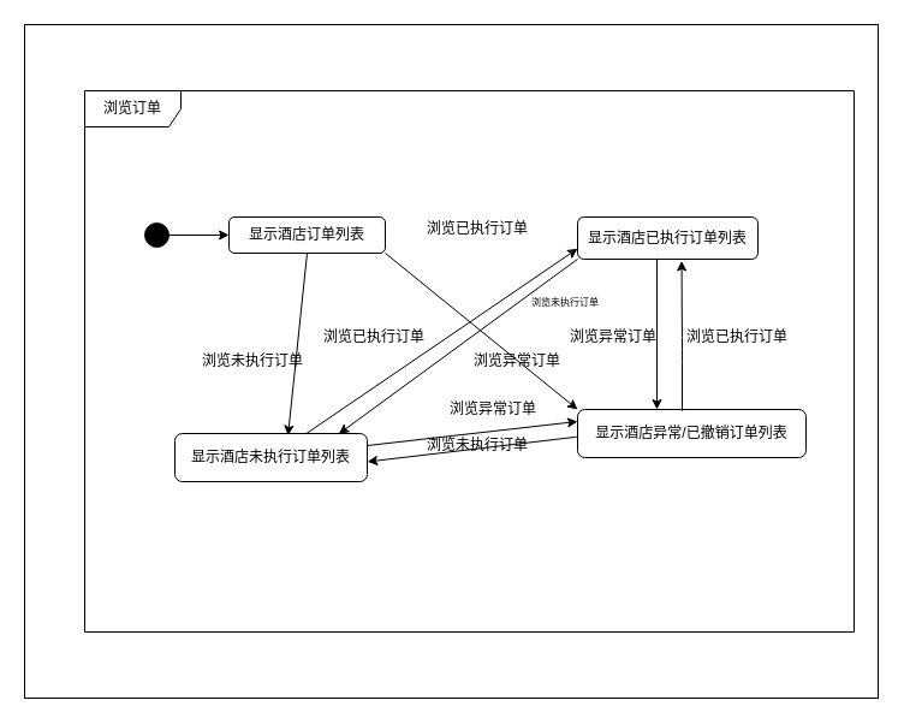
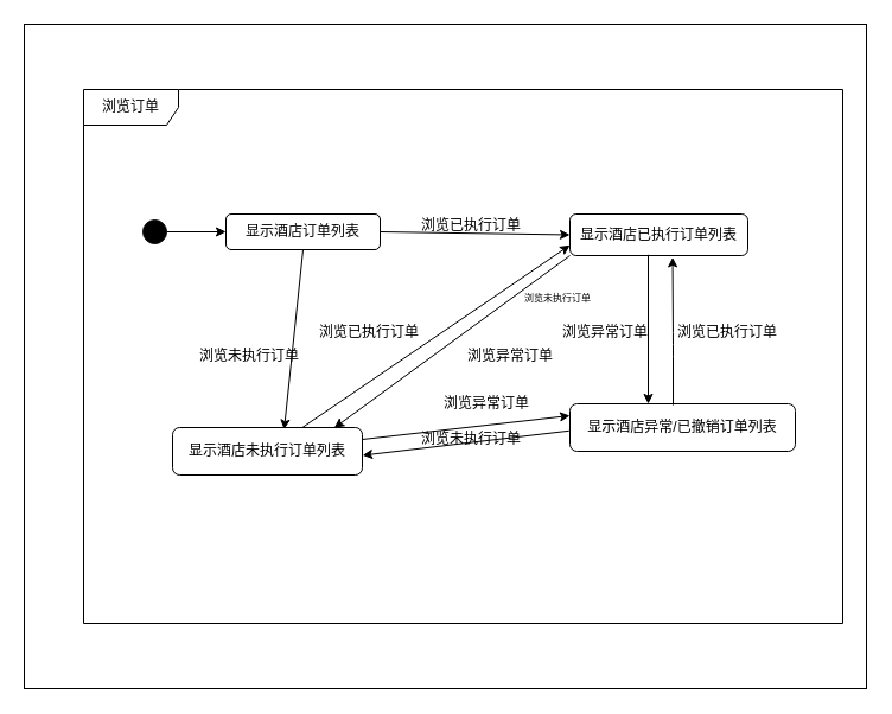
  <mxCell id="0" />
  <mxCell id="1" parent="0" />
  <mxCell id="2" value="" style="rounded=0;whiteSpace=wrap;html=1;" vertex="1" parent="1"><mxGeometry x="20" y="20" width="710" height="560" as="geometry" /></mxCell>
  <mxCell id="3" value="浏览订单" style="shape=umlFrame;whiteSpace=wrap;html=1;width=80;height=30;" vertex="1" parent="1"><mxGeometry x="70" y="75" width="640" height="450" as="geometry" /></mxCell>
  <mxCell id="4" value="" style="ellipse;whiteSpace=wrap;html=1;aspect=fixed;fillColor=#000000;" vertex="1" parent="1"><mxGeometry x="120" y="185" width="20" height="20" as="geometry" /></mxCell>
  <mxCell id="5" value="显示酒店订单列表" style="rounded=1;whiteSpace=wrap;html=1;fillColor=#FFFFFF;" vertex="1" parent="1"><mxGeometry x="190" y="180" width="130" height="30" as="geometry" /></mxCell>
  <mxCell id="6" value="" style="endArrow=classic;html=1;exitX=1;exitY=0.5;exitDx=0;exitDy=0;entryX=0;entryY=0.5;entryDx=0;entryDy=0;" edge="1" parent="1" source="4" target="5"><mxGeometry width="50" height="50" relative="1" as="geometry"><mxPoint x="330" y="370" as="sourcePoint" /><mxPoint x="380" y="320" as="targetPoint" /></mxGeometry></mxCell>
  <mxCell id="7" value="显示酒店已执行订单列表" style="rounded=1;whiteSpace=wrap;html=1;fillColor=#FFFFFF;" vertex="1" parent="1"><mxGeometry x="480" y="180" width="150" height="35" as="geometry" /></mxCell>
  <mxCell id="8" value="显示酒店未执行订单列表" style="rounded=1;whiteSpace=wrap;html=1;fillColor=#FFFFFF;" vertex="1" parent="1"><mxGeometry x="145" y="360" width="160" height="40" as="geometry" /></mxCell>
  <mxCell id="9" value="显示酒店异常/已撤销订单列表" style="rounded=1;whiteSpace=wrap;html=1;fillColor=#FFFFFF;" vertex="1" parent="1"><mxGeometry x="480" y="340" width="190" height="40" as="geometry" /></mxCell>
  <mxCell id="10" style="edgeStyle=orthogonalEdgeStyle;rounded=0;orthogonalLoop=1;jettySize=auto;html=1;exitX=0.5;exitY=1;exitDx=0;exitDy=0;startArrow=classic;startFill=1;endArrow=none;endFill=0;" edge="1" parent="1" source="7" target="7"><mxGeometry relative="1" as="geometry" /></mxCell>
+ <mxCell id="11" value="" style="endArrow=classic;html=1;exitX=1;exitY=0.5;exitDx=0;exitDy=0;entryX=0;entryY=0.5;entryDx=0;entryDy=0;" edge="1" parent="1" source="5" target="7"><mxGeometry width="50" height="50" relative="1" as="geometry"><mxPoint x="330" y="340" as="sourcePoint" /><mxPoint x="380" y="290" as="targetPoint" /></mxGeometry></mxCell>
  <mxCell id="12" value="" style="endArrow=classic;html=1;exitX=0.5;exitY=1;exitDx=0;exitDy=0;entryX=0.588;entryY=0.04;entryDx=0;entryDy=0;entryPerimeter=0;" edge="1" parent="1" source="5" target="8"><mxGeometry width="50" height="50" relative="1" as="geometry"><mxPoint x="330" y="340" as="sourcePoint" /><mxPoint x="380" y="290" as="targetPoint" /></mxGeometry></mxCell>
  <mxCell id="13" value="" style="endArrow=classic;html=1;exitX=1;exitY=0.25;exitDx=0;exitDy=0;entryX=0;entryY=0.25;entryDx=0;entryDy=0;" edge="1" parent="1" source="8" target="9"><mxGeometry width="50" height="50" relative="1" as="geometry"><mxPoint x="330" y="340" as="sourcePoint" /><mxPoint x="380" y="290" as="targetPoint" /></mxGeometry></mxCell>
  <mxCell id="14" value="" style="endArrow=classic;html=1;exitX=0.44;exitY=0.98;exitDx=0;exitDy=0;exitPerimeter=0;" edge="1" parent="1" source="7"><mxGeometry width="50" height="50" relative="1" as="geometry"><mxPoint x="330" y="340" as="sourcePoint" /><mxPoint x="546" y="340" as="targetPoint" /></mxGeometry></mxCell>
  <mxCell id="15" value="" style="endArrow=classic;html=1;entryX=0.577;entryY=1.041;entryDx=0;entryDy=0;entryPerimeter=0;exitX=0.458;exitY=0.027;exitDx=0;exitDy=0;exitPerimeter=0;" edge="1" parent="1" source="9" target="7"><mxGeometry width="50" height="50" relative="1" as="geometry"><mxPoint x="330" y="340" as="sourcePoint" /><mxPoint x="380" y="290" as="targetPoint" /><Array as="points"><mxPoint x="567" y="290" /></Array></mxGeometry></mxCell>
- <mxCell id="16" value="" style="endArrow=classic;html=1;exitX=1;exitY=1;exitDx=0;exitDy=0;entryX=0;entryY=0;entryDx=0;entryDy=0;" edge="1" parent="1" source="5" target="9"><mxGeometry width="50" height="50" relative="1" as="geometry"><mxPoint x="340" y="360" as="sourcePoint" /><mxPoint x="390" y="310" as="targetPoint" /></mxGeometry></mxCell>
  <mxCell id="17" value="" style="endArrow=classic;html=1;entryX=1.001;entryY=0.586;entryDx=0;entryDy=0;entryPerimeter=0;exitX=-0.004;exitY=0.57;exitDx=0;exitDy=0;exitPerimeter=0;" edge="1" parent="1" source="9" target="8"><mxGeometry width="50" height="50" relative="1" as="geometry"><mxPoint x="350" y="350" as="sourcePoint" /><mxPoint x="400" y="300" as="targetPoint" /></mxGeometry></mxCell>
  <mxCell id="18" value="" style="endArrow=classic;html=1;entryX=0;entryY=0.75;entryDx=0;entryDy=0;" edge="1" parent="1" source="8" target="7"><mxGeometry width="50" height="50" relative="1" as="geometry"><mxPoint x="350" y="350" as="sourcePoint" /><mxPoint x="400" y="300" as="targetPoint" /></mxGeometry></mxCell>
  <mxCell id="19" value="" style="endArrow=classic;html=1;entryX=0.852;entryY=0.007;entryDx=0;entryDy=0;exitX=0;exitY=1;exitDx=0;exitDy=0;entryPerimeter=0;" edge="1" parent="1" source="7" target="8"><mxGeometry width="50" height="50" relative="1" as="geometry"><mxPoint x="350" y="350" as="sourcePoint" /><mxPoint x="400" y="300" as="targetPoint" /></mxGeometry></mxCell>
  <mxCell id="20" value="浏览已执行订单" style="text;html=1;strokeColor=none;fillColor=none;align=center;verticalAlign=middle;whiteSpace=wrap;rounded=0;" vertex="1" parent="1"><mxGeometry x="354" y="180" width="86" height="20" as="geometry" /></mxCell>
  <mxCell id="21" value="浏览已执行订单" style="text;html=1;strokeColor=none;fillColor=none;align=center;verticalAlign=middle;whiteSpace=wrap;rounded=0;" vertex="1" parent="1"><mxGeometry x="268" y="270" width="86" height="20" as="geometry" /></mxCell>
  <mxCell id="22" value="浏览已执行订单" style="text;html=1;strokeColor=none;fillColor=none;align=center;verticalAlign=middle;whiteSpace=wrap;rounded=0;" vertex="1" parent="1"><mxGeometry x="570" y="270" width="86" height="20" as="geometry" /></mxCell>
  <mxCell id="23" value="浏览未执行订单" style="text;html=1;strokeColor=none;fillColor=none;align=center;verticalAlign=middle;whiteSpace=wrap;rounded=0;" vertex="1" parent="1"><mxGeometry x="347" y="360" width="100" height="20" as="geometry" /></mxCell>
  <mxCell id="24" value="&lt;font style=&quot;font-size: 8px&quot;&gt;浏览未执行订单&lt;/font&gt;" style="text;html=1;strokeColor=none;fillColor=none;align=center;verticalAlign=middle;whiteSpace=wrap;rounded=0;" vertex="1" parent="1"><mxGeometry x="420" y="240" width="100" height="20" as="geometry" /></mxCell>
  <mxCell id="25" value="浏览未执行订单" style="text;html=1;strokeColor=none;fillColor=none;align=center;verticalAlign=middle;whiteSpace=wrap;rounded=0;" vertex="1" parent="1"><mxGeometry x="160" y="290" width="100" height="20" as="geometry" /></mxCell>
  <mxCell id="26" value="浏览异常订单" style="text;html=1;strokeColor=none;fillColor=none;align=center;verticalAlign=middle;whiteSpace=wrap;rounded=0;" vertex="1" parent="1"><mxGeometry x="360" y="330" width="100" height="20" as="geometry" /></mxCell>
  <mxCell id="27" value="浏览异常订单" style="text;html=1;strokeColor=none;fillColor=none;align=center;verticalAlign=middle;whiteSpace=wrap;rounded=0;" vertex="1" parent="1"><mxGeometry x="460" y="270" width="100" height="20" as="geometry" /></mxCell>
  <mxCell id="28" value="浏览异常订单" style="text;html=1;strokeColor=none;fillColor=none;align=center;verticalAlign=middle;whiteSpace=wrap;rounded=0;" vertex="1" parent="1"><mxGeometry x="380" y="290" width="100" height="20" as="geometry" /></mxCell>
